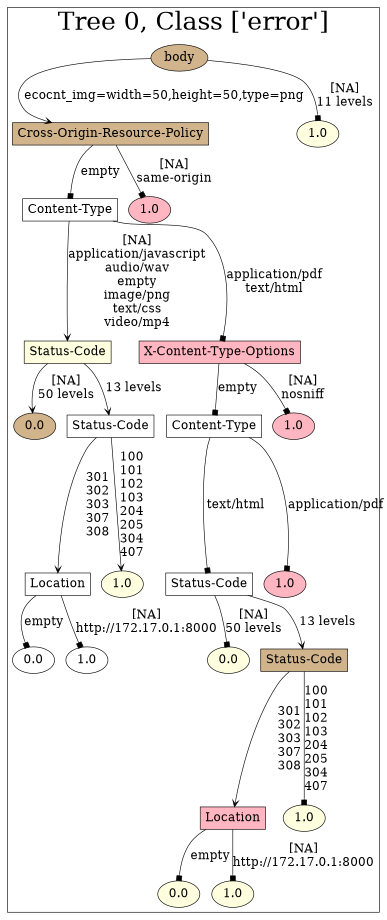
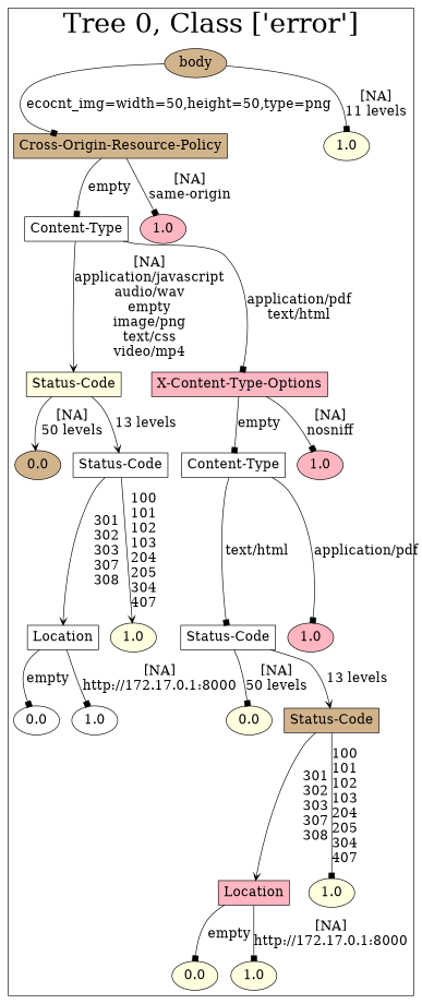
  digraph {
    node [fillcolor=lightyellow fontsize=20 style=filled]
    edge [arrowhead=box fontsize=20]
    n1 [fillcolor=tan label=body shape=ellipse]
    n2 [fillcolor=tan label="Cross-Origin-Resource-Policy" shape=box]
    n3 [label=1.0]
    n4 [fillcolor=white label="Content-Type" shape=box]
    n5 [fillcolor=lightpink label=1.0]
    n6 [label="Status-Code" shape=box]
    n7 [fillcolor=lightpink label="X-Content-Type-Options" shape=box]
    n8 [fillcolor=tan label=0.0]
    n9 [fillcolor=white label="Status-Code" shape=box]
    n10 [fillcolor=white label="Content-Type" shape=box]
    n11 [fillcolor=lightpink label=1.0]
    n12 [fillcolor=white label=Location shape=box]
    n13 [label=1.0]
    n14 [fillcolor=white label="Status-Code" shape=box]
    n15 [fillcolor=lightpink label=1.0]
    n16 [fillcolor=white label=0.0]
    n17 [fillcolor=white label=1.0]
    n18 [label=0.0]
    n19 [fillcolor=tan label="Status-Code" shape=box]
    n20 [fillcolor=lightpink label=Location shape=box]
    n21 [label=1.0]
    n22 [label=0.0]
    n23 [label=1.0]
    subgraph cluster_1 {
      fontsize=40
      label="Tree 0, Class ['error']"
      subgraph sub_2 {
        fontsize=40
        label="Tree 0, Class ['error']"
        n1
      }
      subgraph sub_3 {
        fontsize=40
        label="Tree 0, Class ['error']"
        n2
        n3
      }
      subgraph sub_4 {
        fontsize=40
        label="Tree 0, Class ['error']"
        n4
        n5
      }
      subgraph sub_5 {
        fontsize=40
        label="Tree 0, Class ['error']"
        n6
        n7
      }
      subgraph sub_6 {
        fontsize=40
        label="Tree 0, Class ['error']"
        n8
        n9
        n10
        n11
      }
      subgraph sub_7 {
        fontsize=40
        label="Tree 0, Class ['error']"
        n12
        n13
        n14
        n15
      }
      subgraph sub_8 {
        fontsize=40
        label="Tree 0, Class ['error']"
        n16
        n17
        n18
        n19
      }
      subgraph sub_9 {
        fontsize=40
        label="Tree 0, Class ['error']"
        n20
        n21
      }
      subgraph sub_10 {
        fontsize=40
        label="Tree 0, Class ['error']"
        n22
        n23
      }
    }
-   n1 -> n2 [arrowhead=vee label="ecocnt_img=width=50,height=50,type=png\n"]
+   n1 -> n2 [label="ecocnt_img=width=50,height=50,type=png\n"]
    n1 -> n3 [label="[NA]\n11 levels\n"]
    n2 -> n4 [label="empty\n"]
    n2 -> n5 [label="[NA]\nsame-origin\n"]
    n4 -> n6 [arrowhead=vee label="[NA]\napplication/javascript\naudio/wav\nempty\nimage/png\ntext/css\nvideo/mp4\n"]
    n4 -> n7 [label="application/pdf\ntext/html\n"]
    n6 -> n8 [arrowhead=vee label="[NA]\n50 levels\n"]
    n6 -> n9 [arrowhead=vee label="13 levels\n"]
    n7 -> n10 [label="empty\n"]
    n7 -> n11 [label="[NA]\nnosniff\n"]
    n9 -> n12 [arrowhead=vee label="301\n302\n303\n307\n308\n"]
    n9 -> n13 [arrowhead=vee label="100\n101\n102\n103\n204\n205\n304\n407\n"]
    n10 -> n14 [label="text/html\n"]
    n10 -> n15 [label="application/pdf\n"]
    n12 -> n16 [label="empty\n"]
    n12 -> n17 [label="[NA]\nhttp://172.17.0.1:8000\n"]
    n14 -> n18 [label="[NA]\n50 levels\n"]
    n14 -> n19 [arrowhead=vee label="13 levels\n"]
    n19 -> n20 [arrowhead=vee label="301\n302\n303\n307\n308\n"]
    n19 -> n21 [label="100\n101\n102\n103\n204\n205\n304\n407\n"]
    n20 -> n22 [label="empty\n"]
    n20 -> n23 [label="[NA]\nhttp://172.17.0.1:8000\n"]
  }
